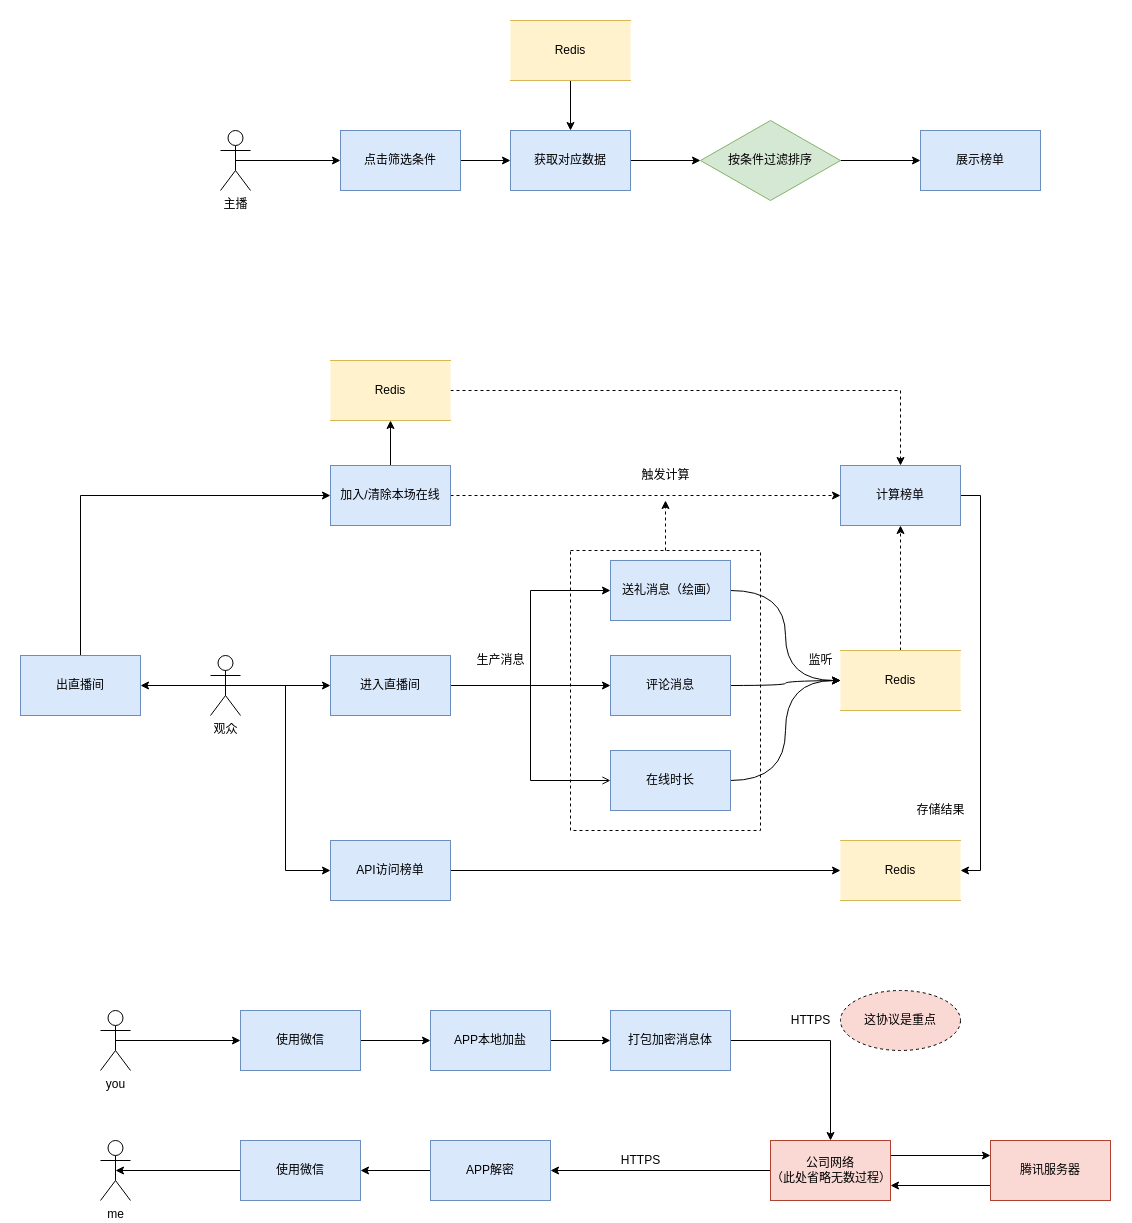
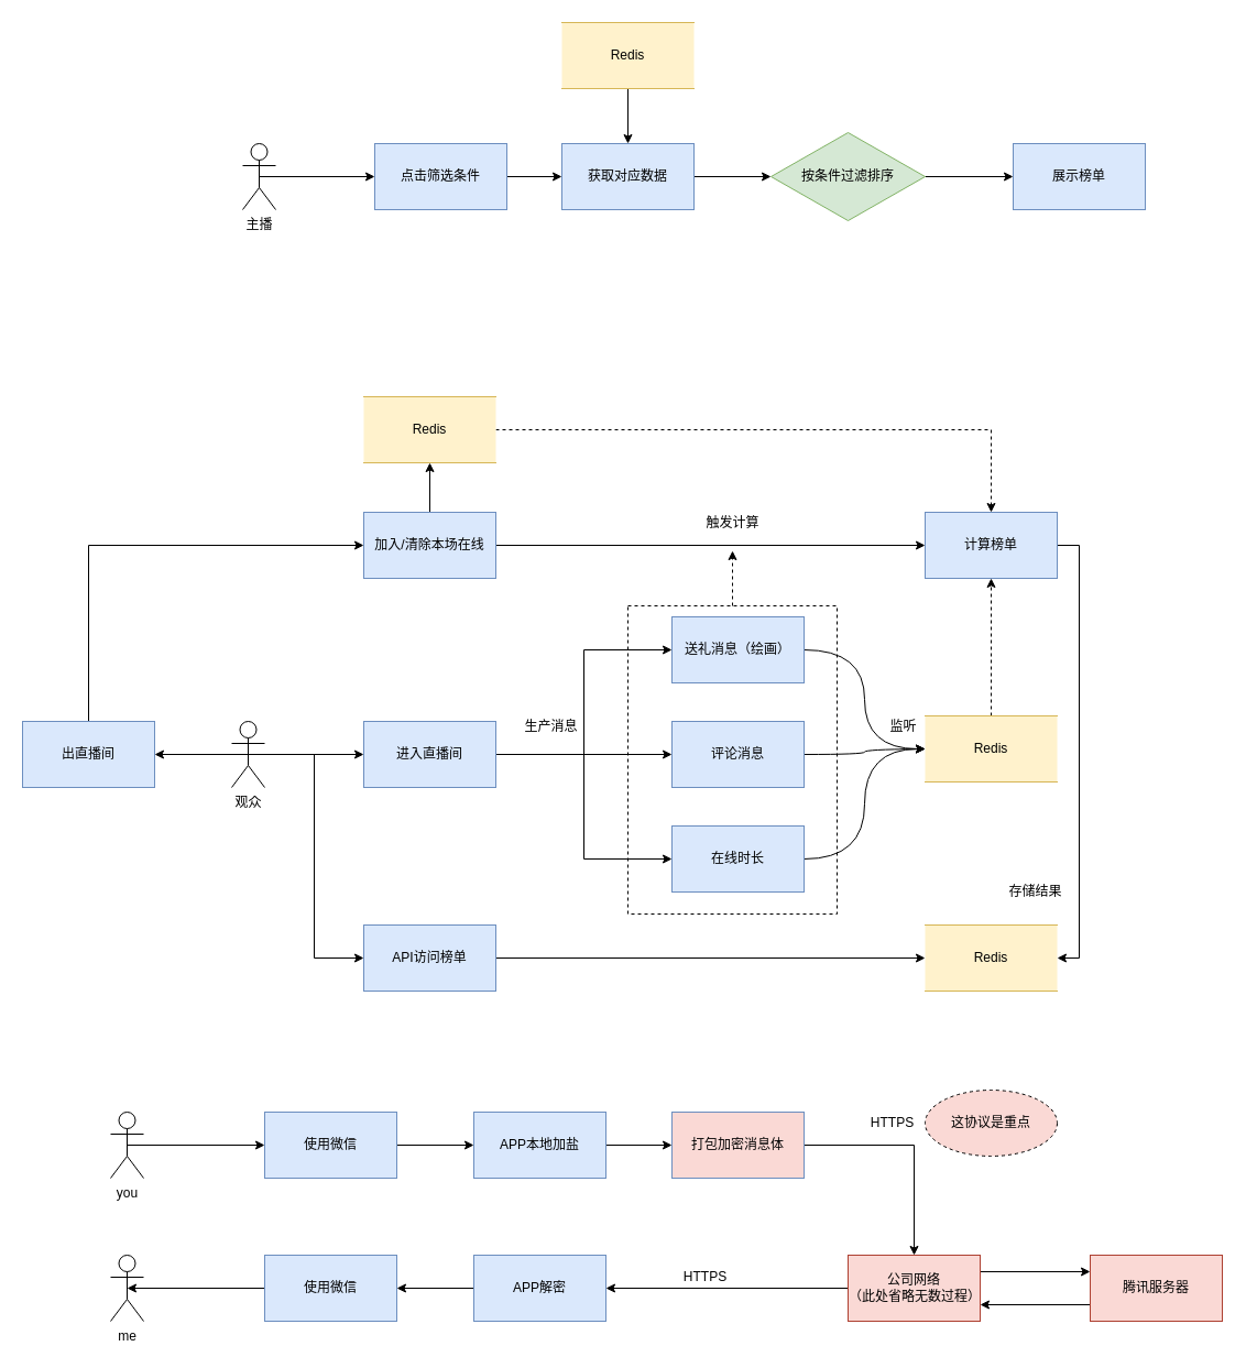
  <mxCell id="0" />
  <mxCell id="1" parent="0" />
  <mxCell id="2" style="edgeStyle=orthogonalEdgeStyle;rounded=0;orthogonalLoop=1;jettySize=auto;html=1;exitX=1;exitY=0.5;exitDx=0;exitDy=0;entryX=0;entryY=0.5;entryDx=0;entryDy=0;" edge="1" parent="1" source="3" target="5"><mxGeometry relative="1" as="geometry" /></mxCell>
  <mxCell id="3" value="点击筛选条件" style="rounded=0;whiteSpace=wrap;html=1;fillColor=#dae8fc;strokeColor=#6c8ebf;" vertex="1" parent="1"><mxGeometry x="340" y="130" width="120" height="60" as="geometry" /></mxCell>
  <mxCell id="4" style="edgeStyle=orthogonalEdgeStyle;rounded=0;orthogonalLoop=1;jettySize=auto;html=1;exitX=1;exitY=0.5;exitDx=0;exitDy=0;entryX=0;entryY=0.5;entryDx=0;entryDy=0;" edge="1" parent="1" source="5" target="11"><mxGeometry relative="1" as="geometry" /></mxCell>
  <mxCell id="5" value="获取对应数据" style="rounded=0;whiteSpace=wrap;html=1;fillColor=#dae8fc;strokeColor=#6c8ebf;" vertex="1" parent="1"><mxGeometry x="510" y="130" width="120" height="60" as="geometry" /></mxCell>
  <mxCell id="6" style="edgeStyle=orthogonalEdgeStyle;rounded=0;orthogonalLoop=1;jettySize=auto;html=1;exitX=0.5;exitY=1;exitDx=0;exitDy=0;entryX=0.5;entryY=0;entryDx=0;entryDy=0;" edge="1" parent="1" source="7" target="5"><mxGeometry relative="1" as="geometry" /></mxCell>
  <mxCell id="7" value="Redis" style="shape=partialRectangle;whiteSpace=wrap;html=1;left=0;right=0;fillColor=#fff2cc;strokeColor=#d6b656;" vertex="1" parent="1"><mxGeometry x="510" y="20" width="120" height="60" as="geometry" /></mxCell>
  <mxCell id="8" style="edgeStyle=orthogonalEdgeStyle;rounded=0;orthogonalLoop=1;jettySize=auto;html=1;exitX=0.5;exitY=0.5;exitDx=0;exitDy=0;exitPerimeter=0;entryX=0;entryY=0.5;entryDx=0;entryDy=0;" edge="1" parent="1" source="9" target="3"><mxGeometry relative="1" as="geometry" /></mxCell>
  <mxCell id="9" value="主播" style="shape=umlActor;verticalLabelPosition=bottom;verticalAlign=top;html=1;outlineConnect=0;" vertex="1" parent="1"><mxGeometry x="220" y="130" width="30" height="60" as="geometry" /></mxCell>
  <mxCell id="10" style="edgeStyle=orthogonalEdgeStyle;rounded=0;orthogonalLoop=1;jettySize=auto;html=1;exitX=1;exitY=0.5;exitDx=0;exitDy=0;entryX=0;entryY=0.5;entryDx=0;entryDy=0;" edge="1" parent="1" source="11" target="12"><mxGeometry relative="1" as="geometry" /></mxCell>
  <mxCell id="11" value="按条件过滤排序" style="rhombus;whiteSpace=wrap;html=1;fillColor=#d5e8d4;strokeColor=#82b366;" vertex="1" parent="1"><mxGeometry x="700" y="120" width="140" height="80" as="geometry" /></mxCell>
  <mxCell id="12" value="展示榜单" style="rounded=0;whiteSpace=wrap;html=1;fillColor=#dae8fc;strokeColor=#6c8ebf;" vertex="1" parent="1"><mxGeometry x="920" y="130" width="120" height="60" as="geometry" /></mxCell>
  <mxCell id="13" style="edgeStyle=orthogonalEdgeStyle;rounded=0;orthogonalLoop=1;jettySize=auto;html=1;exitX=0.5;exitY=0;exitDx=0;exitDy=0;entryX=0.5;entryY=1;entryDx=0;entryDy=0;dashed=1;" edge="1" parent="1" source="14" target="37"><mxGeometry relative="1" as="geometry" /></mxCell>
  <mxCell id="14" value="Redis" style="shape=partialRectangle;whiteSpace=wrap;html=1;left=0;right=0;fillColor=#fff2cc;strokeColor=#d6b656;" vertex="1" parent="1"><mxGeometry x="840" y="650" width="120" height="60" as="geometry" /></mxCell>
  <mxCell id="15" style="edgeStyle=orthogonalEdgeStyle;orthogonalLoop=1;jettySize=auto;html=1;exitX=1;exitY=0.5;exitDx=0;exitDy=0;entryX=0;entryY=0.5;entryDx=0;entryDy=0;curved=1;" edge="1" parent="1" source="16" target="14"><mxGeometry relative="1" as="geometry" /></mxCell>
  <mxCell id="16" value="送礼消息（绘画）" style="rounded=0;whiteSpace=wrap;html=1;fillColor=#dae8fc;strokeColor=#6c8ebf;" vertex="1" parent="1"><mxGeometry x="610" y="560" width="120" height="60" as="geometry" /></mxCell>
  <mxCell id="17" style="edgeStyle=orthogonalEdgeStyle;curved=1;orthogonalLoop=1;jettySize=auto;html=1;exitX=1;exitY=0.5;exitDx=0;exitDy=0;" edge="1" parent="1" source="18"><mxGeometry relative="1" as="geometry"><mxPoint x="840" y="680" as="targetPoint" /></mxGeometry></mxCell>
  <mxCell id="18" value="评论消息" style="rounded=0;whiteSpace=wrap;html=1;fillColor=#dae8fc;strokeColor=#6c8ebf;" vertex="1" parent="1"><mxGeometry x="610" y="655" width="120" height="60" as="geometry" /></mxCell>
  <mxCell id="19" style="edgeStyle=orthogonalEdgeStyle;curved=1;orthogonalLoop=1;jettySize=auto;html=1;exitX=1;exitY=0.5;exitDx=0;exitDy=0;entryX=0;entryY=0.5;entryDx=0;entryDy=0;" edge="1" parent="1" source="20" target="14"><mxGeometry relative="1" as="geometry" /></mxCell>
  <mxCell id="20" value="在线时长" style="rounded=0;whiteSpace=wrap;html=1;fillColor=#dae8fc;strokeColor=#6c8ebf;" vertex="1" parent="1"><mxGeometry x="610" y="750" width="120" height="60" as="geometry" /></mxCell>
  <mxCell id="21" value="监听" style="text;html=1;align=center;verticalAlign=middle;resizable=0;points=[];autosize=1;strokeColor=none;fillColor=none;" vertex="1" parent="1"><mxGeometry x="800" y="650" width="40" height="20" as="geometry" /></mxCell>
  <mxCell id="22" style="edgeStyle=orthogonalEdgeStyle;orthogonalLoop=1;jettySize=auto;html=1;exitX=0.5;exitY=0.5;exitDx=0;exitDy=0;exitPerimeter=0;entryX=0;entryY=0.5;entryDx=0;entryDy=0;rounded=0;" edge="1" parent="1" source="25" target="29"><mxGeometry relative="1" as="geometry" /></mxCell>
  <mxCell id="23" style="edgeStyle=orthogonalEdgeStyle;rounded=0;orthogonalLoop=1;jettySize=auto;html=1;exitX=0.5;exitY=0.5;exitDx=0;exitDy=0;exitPerimeter=0;entryX=0;entryY=0.5;entryDx=0;entryDy=0;" edge="1" parent="1" source="25" target="40"><mxGeometry relative="1" as="geometry" /></mxCell>
  <mxCell id="24" style="edgeStyle=orthogonalEdgeStyle;rounded=0;orthogonalLoop=1;jettySize=auto;html=1;exitX=0.5;exitY=0.5;exitDx=0;exitDy=0;exitPerimeter=0;entryX=1;entryY=0.5;entryDx=0;entryDy=0;" edge="1" parent="1" source="25" target="45"><mxGeometry relative="1" as="geometry" /></mxCell>
  <mxCell id="25" value="观众" style="shape=umlActor;verticalLabelPosition=bottom;verticalAlign=top;html=1;outlineConnect=0;" vertex="1" parent="1"><mxGeometry x="210" y="655" width="30" height="60" as="geometry" /></mxCell>
  <mxCell id="26" style="edgeStyle=orthogonalEdgeStyle;rounded=0;orthogonalLoop=1;jettySize=auto;html=1;exitX=1;exitY=0.5;exitDx=0;exitDy=0;entryX=0;entryY=0.5;entryDx=0;entryDy=0;" edge="1" parent="1" source="29" target="16"><mxGeometry relative="1" as="geometry" /></mxCell>
  <mxCell id="27" style="edgeStyle=orthogonalEdgeStyle;rounded=0;orthogonalLoop=1;jettySize=auto;html=1;exitX=1;exitY=0.5;exitDx=0;exitDy=0;entryX=0;entryY=0.5;entryDx=0;entryDy=0;" edge="1" parent="1" source="29" target="18"><mxGeometry relative="1" as="geometry" /></mxCell>
- <mxCell id="28" style="edgeStyle=orthogonalEdgeStyle;rounded=0;orthogonalLoop=1;jettySize=auto;html=1;exitX=1;exitY=0.5;exitDx=0;exitDy=0;entryX=0;entryY=0.5;entryDx=0;entryDy=0;endArrow=open;" edge="1" parent="1" source="29" target="20"><mxGeometry relative="1" as="geometry" /></mxCell>
+ <mxCell id="28" style="edgeStyle=orthogonalEdgeStyle;rounded=0;orthogonalLoop=1;jettySize=auto;html=1;exitX=1;exitY=0.5;exitDx=0;exitDy=0;entryX=0;entryY=0.5;entryDx=0;entryDy=0;" edge="1" parent="1" source="29" target="20"><mxGeometry relative="1" as="geometry" /></mxCell>
  <mxCell id="29" value="进入直播间" style="rounded=0;whiteSpace=wrap;html=1;fillColor=#dae8fc;strokeColor=#6c8ebf;" vertex="1" parent="1"><mxGeometry x="330" y="655" width="120" height="60" as="geometry" /></mxCell>
  <mxCell id="30" value="生产消息" style="text;html=1;align=center;verticalAlign=middle;resizable=0;points=[];autosize=1;strokeColor=none;fillColor=none;" vertex="1" parent="1"><mxGeometry x="470" y="650" width="60" height="20" as="geometry" /></mxCell>
  <mxCell id="31" style="edgeStyle=orthogonalEdgeStyle;rounded=0;orthogonalLoop=1;jettySize=auto;html=1;exitX=0.5;exitY=0;exitDx=0;exitDy=0;entryX=0.5;entryY=1;entryDx=0;entryDy=0;" edge="1" parent="1" source="33" target="35"><mxGeometry relative="1" as="geometry" /></mxCell>
- <mxCell id="32" style="edgeStyle=orthogonalEdgeStyle;rounded=0;orthogonalLoop=1;jettySize=auto;html=1;exitX=1;exitY=0.5;exitDx=0;exitDy=0;entryX=0;entryY=0.5;entryDx=0;entryDy=0;dashed=1;" edge="1" parent="1" source="33" target="37"><mxGeometry relative="1" as="geometry" /></mxCell>
+ <mxCell id="32" style="edgeStyle=orthogonalEdgeStyle;rounded=0;orthogonalLoop=1;jettySize=auto;html=1;exitX=1;exitY=0.5;exitDx=0;exitDy=0;entryX=0;entryY=0.5;entryDx=0;entryDy=0;dashed=0;" edge="1" parent="1" source="33" target="37"><mxGeometry relative="1" as="geometry" /></mxCell>
  <mxCell id="33" value="加入/清除本场在线" style="rounded=0;whiteSpace=wrap;html=1;fillColor=#dae8fc;strokeColor=#6c8ebf;" vertex="1" parent="1"><mxGeometry x="330" y="465" width="120" height="60" as="geometry" /></mxCell>
  <mxCell id="34" style="edgeStyle=orthogonalEdgeStyle;rounded=0;orthogonalLoop=1;jettySize=auto;html=1;exitX=1;exitY=0.5;exitDx=0;exitDy=0;entryX=0.5;entryY=0;entryDx=0;entryDy=0;dashed=1;" edge="1" parent="1" source="35" target="37"><mxGeometry relative="1" as="geometry" /></mxCell>
  <mxCell id="35" value="Redis" style="shape=partialRectangle;whiteSpace=wrap;html=1;left=0;right=0;fillColor=#fff2cc;strokeColor=#d6b656;" vertex="1" parent="1"><mxGeometry x="330" y="360" width="120" height="60" as="geometry" /></mxCell>
  <mxCell id="36" style="edgeStyle=orthogonalEdgeStyle;rounded=0;orthogonalLoop=1;jettySize=auto;html=1;exitX=1;exitY=0.5;exitDx=0;exitDy=0;entryX=1;entryY=0.5;entryDx=0;entryDy=0;" edge="1" parent="1" source="37" target="41"><mxGeometry relative="1" as="geometry" /></mxCell>
  <mxCell id="37" value="计算榜单" style="rounded=0;whiteSpace=wrap;html=1;fillColor=#dae8fc;strokeColor=#6c8ebf;" vertex="1" parent="1"><mxGeometry x="840" y="465" width="120" height="60" as="geometry" /></mxCell>
  <mxCell id="38" value="触发计算" style="text;html=1;align=center;verticalAlign=middle;resizable=0;points=[];autosize=1;strokeColor=none;fillColor=none;" vertex="1" parent="1"><mxGeometry x="635" y="465" width="60" height="20" as="geometry" /></mxCell>
  <mxCell id="39" style="edgeStyle=orthogonalEdgeStyle;rounded=0;orthogonalLoop=1;jettySize=auto;html=1;exitX=1;exitY=0.5;exitDx=0;exitDy=0;entryX=0;entryY=0.5;entryDx=0;entryDy=0;" edge="1" parent="1" source="40" target="41"><mxGeometry relative="1" as="geometry" /></mxCell>
  <mxCell id="40" value="API访问榜单" style="rounded=0;whiteSpace=wrap;html=1;fillColor=#dae8fc;strokeColor=#6c8ebf;" vertex="1" parent="1"><mxGeometry x="330" y="840" width="120" height="60" as="geometry" /></mxCell>
  <mxCell id="41" value="Redis" style="shape=partialRectangle;whiteSpace=wrap;html=1;left=0;right=0;fillColor=#fff2cc;strokeColor=#d6b656;" vertex="1" parent="1"><mxGeometry x="840" y="840" width="120" height="60" as="geometry" /></mxCell>
  <mxCell id="42" style="edgeStyle=orthogonalEdgeStyle;rounded=0;orthogonalLoop=1;jettySize=auto;html=1;exitX=0.5;exitY=0;exitDx=0;exitDy=0;dashed=1;" edge="1" parent="1" source="43"><mxGeometry relative="1" as="geometry"><mxPoint x="665" y="500" as="targetPoint" /></mxGeometry></mxCell>
  <mxCell id="43" value="" style="rounded=0;whiteSpace=wrap;html=1;fillColor=none;dashed=1;" vertex="1" parent="1"><mxGeometry x="570" y="550" width="190" height="280" as="geometry" /></mxCell>
  <mxCell id="44" style="edgeStyle=orthogonalEdgeStyle;rounded=0;orthogonalLoop=1;jettySize=auto;html=1;exitX=0.5;exitY=0;exitDx=0;exitDy=0;entryX=0;entryY=0.5;entryDx=0;entryDy=0;" edge="1" parent="1" source="45" target="33"><mxGeometry relative="1" as="geometry" /></mxCell>
  <mxCell id="45" value="出直播间" style="rounded=0;whiteSpace=wrap;html=1;fillColor=#dae8fc;strokeColor=#6c8ebf;" vertex="1" parent="1"><mxGeometry x="20" y="655" width="120" height="60" as="geometry" /></mxCell>
  <mxCell id="46" value="存储结果" style="text;html=1;align=center;verticalAlign=middle;resizable=0;points=[];autosize=1;strokeColor=none;fillColor=none;" vertex="1" parent="1"><mxGeometry x="910" y="800" width="60" height="20" as="geometry" /></mxCell>
  <mxCell id="47" style="edgeStyle=orthogonalEdgeStyle;rounded=0;orthogonalLoop=1;jettySize=auto;html=1;exitX=0.5;exitY=0.5;exitDx=0;exitDy=0;exitPerimeter=0;entryX=0;entryY=0.5;entryDx=0;entryDy=0;" edge="1" parent="1" source="48" target="50"><mxGeometry relative="1" as="geometry" /></mxCell>
  <mxCell id="48" value="you" style="shape=umlActor;verticalLabelPosition=bottom;verticalAlign=top;html=1;outlineConnect=0;" vertex="1" parent="1"><mxGeometry x="100" y="1010" width="30" height="60" as="geometry" /></mxCell>
  <mxCell id="49" style="edgeStyle=orthogonalEdgeStyle;rounded=0;orthogonalLoop=1;jettySize=auto;html=1;exitX=1;exitY=0.5;exitDx=0;exitDy=0;entryX=0;entryY=0.5;entryDx=0;entryDy=0;" edge="1" parent="1" source="50" target="55"><mxGeometry relative="1" as="geometry" /></mxCell>
  <mxCell id="50" value="使用微信" style="rounded=0;whiteSpace=wrap;html=1;fillColor=#dae8fc;strokeColor=#6c8ebf;" vertex="1" parent="1"><mxGeometry x="240" y="1010" width="120" height="60" as="geometry" /></mxCell>
  <mxCell id="51" style="edgeStyle=orthogonalEdgeStyle;rounded=0;orthogonalLoop=1;jettySize=auto;html=1;exitX=0;exitY=0.75;exitDx=0;exitDy=0;entryX=1;entryY=0.75;entryDx=0;entryDy=0;" edge="1" parent="1" source="52" target="60"><mxGeometry relative="1" as="geometry" /></mxCell>
  <mxCell id="52" value="腾讯服务器" style="rounded=0;whiteSpace=wrap;html=1;fillColor=#fad9d5;strokeColor=#ae4132;" vertex="1" parent="1"><mxGeometry x="990" y="1140" width="120" height="60" as="geometry" /></mxCell>
  <mxCell id="53" value="me" style="shape=umlActor;verticalLabelPosition=bottom;verticalAlign=top;html=1;outlineConnect=0;" vertex="1" parent="1"><mxGeometry x="100" y="1140" width="30" height="60" as="geometry" /></mxCell>
  <mxCell id="54" style="edgeStyle=orthogonalEdgeStyle;rounded=0;orthogonalLoop=1;jettySize=auto;html=1;exitX=1;exitY=0.5;exitDx=0;exitDy=0;entryX=0;entryY=0.5;entryDx=0;entryDy=0;" edge="1" parent="1" source="55" target="57"><mxGeometry relative="1" as="geometry" /></mxCell>
  <mxCell id="55" value="APP本地加盐" style="rounded=0;whiteSpace=wrap;html=1;fillColor=#dae8fc;strokeColor=#6c8ebf;" vertex="1" parent="1"><mxGeometry x="430" y="1010" width="120" height="60" as="geometry" /></mxCell>
  <mxCell id="56" style="edgeStyle=orthogonalEdgeStyle;rounded=0;orthogonalLoop=1;jettySize=auto;html=1;exitX=1;exitY=0.5;exitDx=0;exitDy=0;entryX=0.5;entryY=0;entryDx=0;entryDy=0;" edge="1" parent="1" source="57" target="60"><mxGeometry relative="1" as="geometry" /></mxCell>
- <mxCell id="57" value="打包加密消息体" style="rounded=0;whiteSpace=wrap;html=1;fillColor=#dae8fc;strokeColor=#6c8ebf;" vertex="1" parent="1"><mxGeometry x="610" y="1010" width="120" height="60" as="geometry" /></mxCell>
+ <mxCell id="57" value="打包加密消息体" style="rounded=0;whiteSpace=wrap;html=1;fillColor=#fad9d5;strokeColor=#6c8ebf;" vertex="1" parent="1"><mxGeometry x="610" y="1010" width="120" height="60" as="geometry" /></mxCell>
  <mxCell id="58" style="edgeStyle=orthogonalEdgeStyle;rounded=0;orthogonalLoop=1;jettySize=auto;html=1;exitX=1;exitY=0.25;exitDx=0;exitDy=0;entryX=0;entryY=0.25;entryDx=0;entryDy=0;" edge="1" parent="1" source="60" target="52"><mxGeometry relative="1" as="geometry" /></mxCell>
  <mxCell id="59" style="edgeStyle=orthogonalEdgeStyle;rounded=0;orthogonalLoop=1;jettySize=auto;html=1;exitX=0;exitY=0.5;exitDx=0;exitDy=0;entryX=1;entryY=0.5;entryDx=0;entryDy=0;" edge="1" parent="1" source="60" target="66"><mxGeometry relative="1" as="geometry" /></mxCell>
  <mxCell id="60" value="公司网络&lt;br&gt;（此处省略无数过程）" style="rounded=0;whiteSpace=wrap;html=1;fillColor=#fad9d5;strokeColor=#ae4132;" vertex="1" parent="1"><mxGeometry x="770" y="1140" width="120" height="60" as="geometry" /></mxCell>
  <mxCell id="61" value="HTTPS" style="text;html=1;align=center;verticalAlign=middle;resizable=0;points=[];autosize=1;strokeColor=none;fillColor=none;" vertex="1" parent="1"><mxGeometry x="780" y="1010" width="60" height="20" as="geometry" /></mxCell>
  <mxCell id="62" value="这协议是重点" style="ellipse;whiteSpace=wrap;html=1;dashed=1;fillColor=#fad9d5;" vertex="1" parent="1"><mxGeometry x="840" y="990" width="120" height="60" as="geometry" /></mxCell>
  <mxCell id="63" style="edgeStyle=orthogonalEdgeStyle;rounded=0;orthogonalLoop=1;jettySize=auto;html=1;exitX=0;exitY=0.5;exitDx=0;exitDy=0;entryX=0.5;entryY=0.5;entryDx=0;entryDy=0;entryPerimeter=0;" edge="1" parent="1" source="64" target="53"><mxGeometry relative="1" as="geometry" /></mxCell>
  <mxCell id="64" value="使用微信" style="rounded=0;whiteSpace=wrap;html=1;fillColor=#dae8fc;strokeColor=#6c8ebf;" vertex="1" parent="1"><mxGeometry x="240" y="1140" width="120" height="60" as="geometry" /></mxCell>
  <mxCell id="65" style="edgeStyle=orthogonalEdgeStyle;rounded=0;orthogonalLoop=1;jettySize=auto;html=1;exitX=0;exitY=0.5;exitDx=0;exitDy=0;entryX=1;entryY=0.5;entryDx=0;entryDy=0;" edge="1" parent="1" source="66" target="64"><mxGeometry relative="1" as="geometry" /></mxCell>
  <mxCell id="66" value="APP解密" style="rounded=0;whiteSpace=wrap;html=1;fillColor=#dae8fc;strokeColor=#6c8ebf;" vertex="1" parent="1"><mxGeometry x="430" y="1140" width="120" height="60" as="geometry" /></mxCell>
  <mxCell id="67" value="HTTPS" style="text;html=1;align=center;verticalAlign=middle;resizable=0;points=[];autosize=1;strokeColor=none;fillColor=none;" vertex="1" parent="1"><mxGeometry x="610" y="1150" width="60" height="20" as="geometry" /></mxCell>
